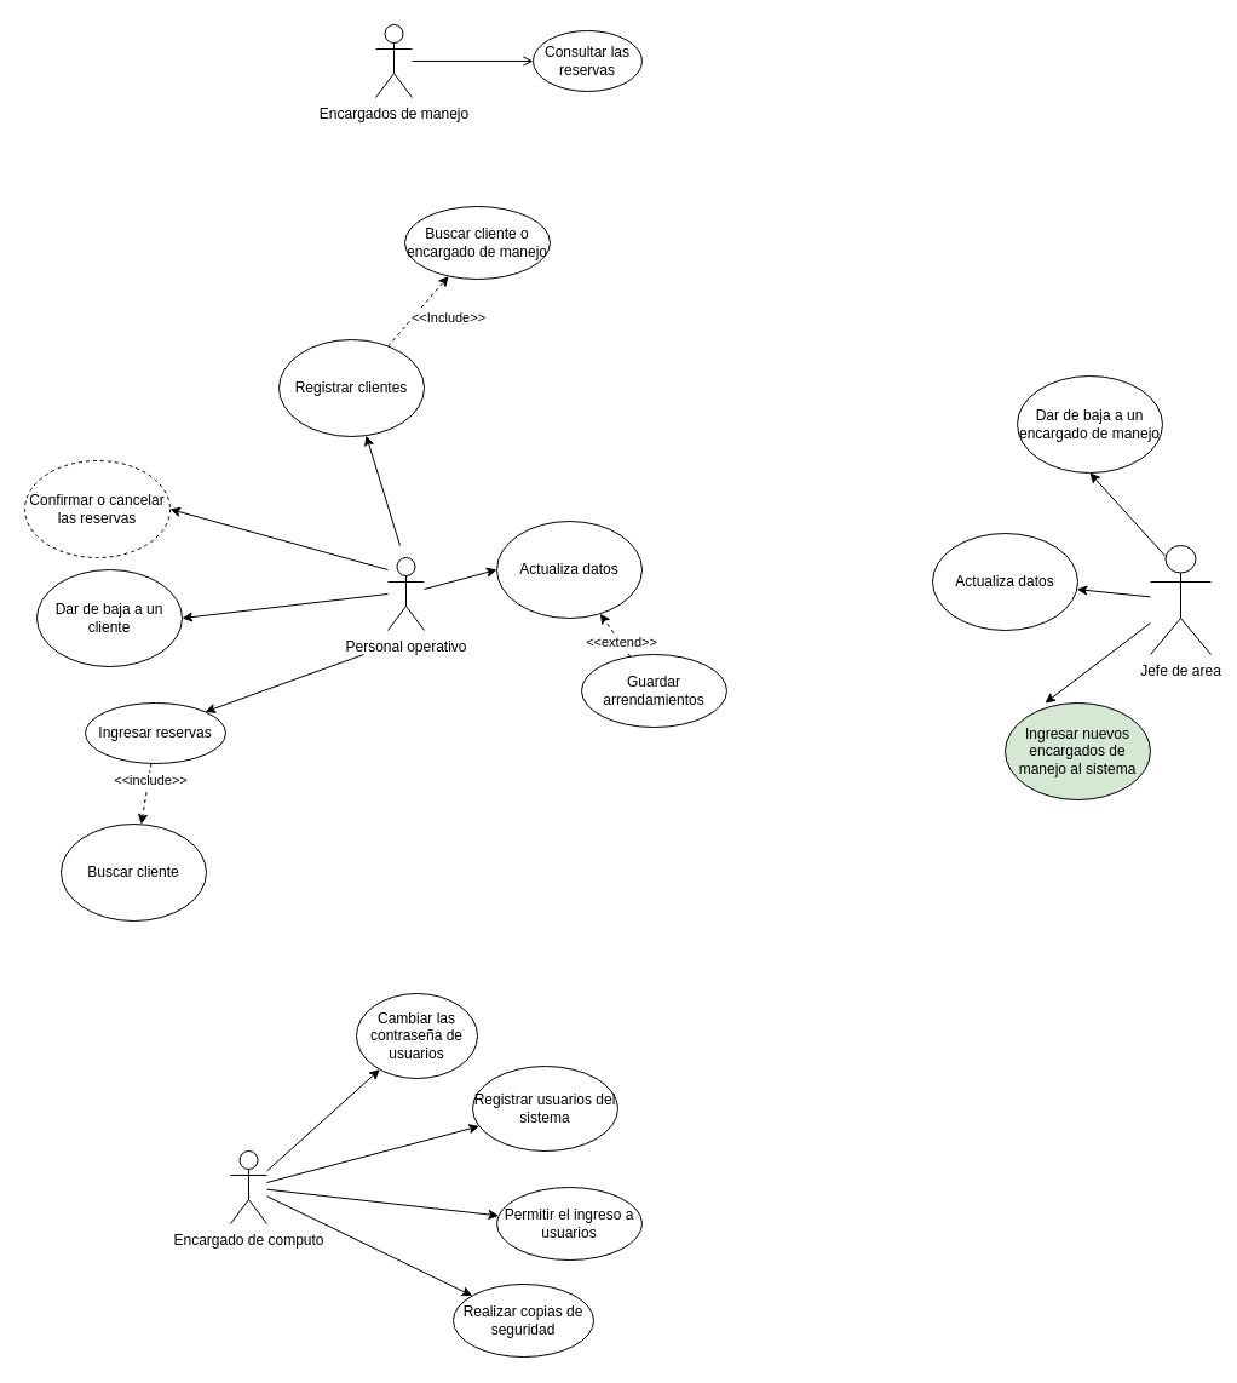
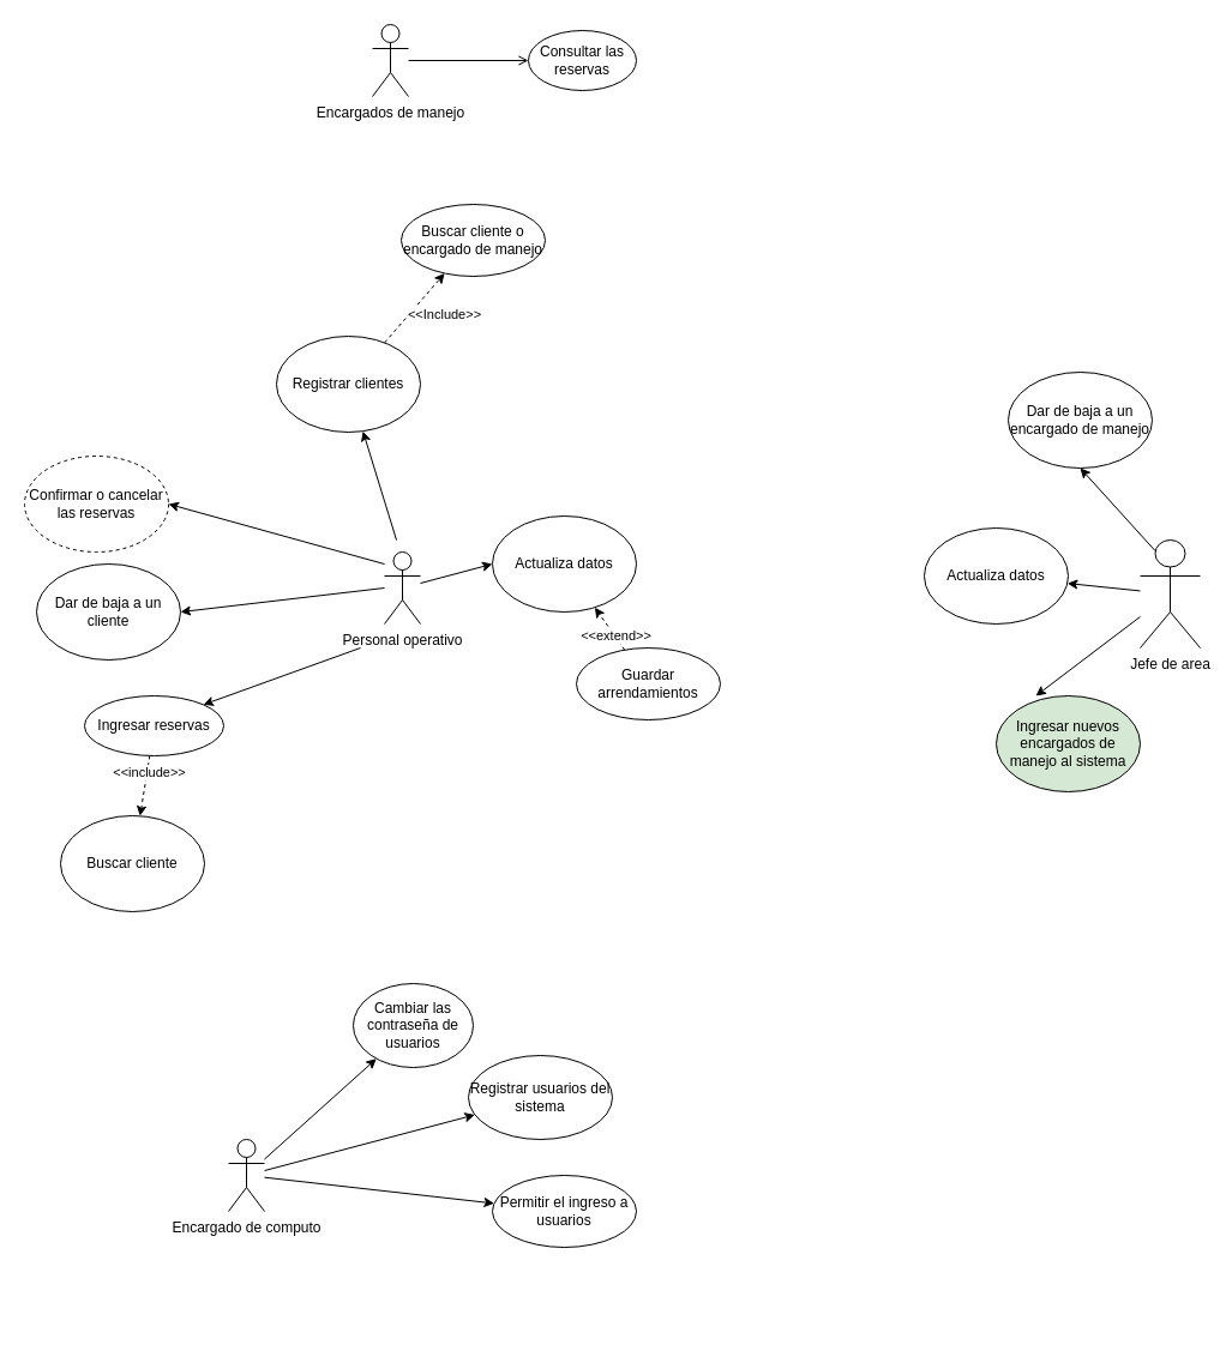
  <mxCell id="0" />
  <mxCell id="1" parent="0" />
  <mxCell id="2" value="Jefe de area" style="shape=umlActor;verticalLabelPosition=bottom;verticalAlign=top;html=1;outlineConnect=0;" vertex="1" parent="1"><mxGeometry x="950" y="450" width="50" height="90" as="geometry" /></mxCell>
  <mxCell id="3" style="edgeStyle=none;rounded=0;orthogonalLoop=1;jettySize=auto;html=1;exitX=0.25;exitY=0.1;exitDx=0;exitDy=0;exitPerimeter=0;entryX=0.5;entryY=1;entryDx=0;entryDy=0;" edge="1" parent="1" source="2" target="4"><mxGeometry relative="1" as="geometry" /></mxCell>
  <mxCell id="4" value="Dar de baja a un encargado de manejo" style="ellipse;whiteSpace=wrap;html=1;" vertex="1" parent="1"><mxGeometry x="840" y="310" width="120" height="80" as="geometry" /></mxCell>
  <mxCell id="5" value="Ingresar nuevos encargados de manejo al sistema" style="ellipse;whiteSpace=wrap;html=1;fillColor=#d5e8d4;" vertex="1" parent="1"><mxGeometry x="830" y="580" width="120" height="80" as="geometry" /></mxCell>
  <mxCell id="6" style="edgeStyle=none;rounded=0;orthogonalLoop=1;jettySize=auto;html=1;dashed=1;" edge="1" parent="1" source="8" target="14"><mxGeometry relative="1" as="geometry" /></mxCell>
  <mxCell id="7" value="&amp;lt;&amp;lt;Include&amp;gt;&amp;gt;" style="edgeLabel;html=1;align=center;verticalAlign=middle;resizable=0;points=[];" vertex="1" connectable="0" parent="6"><mxGeometry x="-0.469" y="-1" relative="1" as="geometry"><mxPoint x="36" y="-9" as="offset" /></mxGeometry></mxCell>
  <mxCell id="8" value="Registrar clientes" style="ellipse;whiteSpace=wrap;html=1;" vertex="1" parent="1"><mxGeometry x="230" y="280" width="120" height="80" as="geometry" /></mxCell>
  <mxCell id="9" value="Dar de baja a un cliente" style="ellipse;whiteSpace=wrap;html=1;" vertex="1" parent="1"><mxGeometry x="30" y="470" width="120" height="80" as="geometry" /></mxCell>
  <mxCell id="10" value="Confirmar o cancelar las reservas" style="ellipse;whiteSpace=wrap;html=1;dashed=1;" vertex="1" parent="1"><mxGeometry x="20" y="380" width="120" height="80" as="geometry" /></mxCell>
  <mxCell id="11" style="edgeStyle=none;rounded=0;orthogonalLoop=1;jettySize=auto;html=1;dashed=1;" edge="1" parent="1" source="13" target="41"><mxGeometry relative="1" as="geometry"><mxPoint x="120" y="670" as="targetPoint" /></mxGeometry></mxCell>
  <mxCell id="12" value="&amp;lt;&amp;lt;include&amp;gt;&amp;gt;" style="edgeLabel;html=1;align=center;verticalAlign=middle;resizable=0;points=[];" vertex="1" connectable="0" parent="11"><mxGeometry x="-0.462" y="1" relative="1" as="geometry"><mxPoint as="offset" /></mxGeometry></mxCell>
  <mxCell id="13" value="Ingresar reservas" style="ellipse;whiteSpace=wrap;html=1;" vertex="1" parent="1"><mxGeometry x="70" y="580" width="116" height="50" as="geometry" /></mxCell>
  <mxCell id="14" value="Buscar cliente o encargado de manejo" style="ellipse;whiteSpace=wrap;html=1;" vertex="1" parent="1"><mxGeometry x="334" y="170" width="120" height="60" as="geometry" /></mxCell>
  <mxCell id="15" style="edgeStyle=none;rounded=0;orthogonalLoop=1;jettySize=auto;html=1;dashed=1;" edge="1" parent="1" source="17" target="20"><mxGeometry relative="1" as="geometry" /></mxCell>
  <mxCell id="16" value="&amp;lt;&amp;lt;extend&amp;gt;&amp;gt;" style="edgeLabel;html=1;align=center;verticalAlign=middle;resizable=0;points=[];" vertex="1" connectable="0" parent="15"><mxGeometry x="-0.364" y="-1" relative="1" as="geometry"><mxPoint as="offset" /></mxGeometry></mxCell>
  <mxCell id="17" value="Guardar arrendamientos" style="ellipse;whiteSpace=wrap;html=1;" vertex="1" parent="1"><mxGeometry x="480" y="540" width="120" height="60" as="geometry" /></mxCell>
  <mxCell id="18" value="Personal operativo" style="shape=umlActor;verticalLabelPosition=bottom;verticalAlign=top;html=1;outlineConnect=0;" vertex="1" parent="1"><mxGeometry x="320" y="460" width="30" height="60" as="geometry" /></mxCell>
  <mxCell id="19" style="edgeStyle=none;rounded=0;orthogonalLoop=1;jettySize=auto;html=1;dashed=1;entryX=1;entryY=1;entryDx=0;entryDy=0;" edge="1" parent="1" source="20" target="20"><mxGeometry relative="1" as="geometry"><mxPoint x="470" y="570" as="targetPoint" /></mxGeometry></mxCell>
  <mxCell id="20" value="Actualiza datos" style="ellipse;whiteSpace=wrap;html=1;" vertex="1" parent="1"><mxGeometry x="410" y="430" width="120" height="80" as="geometry" /></mxCell>
  <mxCell id="21" value="Encargado de computo" style="shape=umlActor;verticalLabelPosition=bottom;verticalAlign=top;html=1;outlineConnect=0;" vertex="1" parent="1"><mxGeometry x="190" y="950" width="30" height="60" as="geometry" /></mxCell>
  <mxCell id="22" value="Registrar usuarios del sistema" style="ellipse;whiteSpace=wrap;html=1;" vertex="1" parent="1"><mxGeometry x="390" y="880" width="120" height="70" as="geometry" /></mxCell>
  <mxCell id="23" value="Permitir el ingreso a usuarios" style="ellipse;whiteSpace=wrap;html=1;" vertex="1" parent="1"><mxGeometry x="410" y="980" width="120" height="60" as="geometry" /></mxCell>
  <mxCell id="24" value="Cambiar las contraseña de usuarios" style="ellipse;whiteSpace=wrap;html=1;" vertex="1" parent="1"><mxGeometry x="294" y="820" width="100" height="70" as="geometry" /></mxCell>
- <mxCell id="25" value="Realizar copias de seguridad" style="ellipse;whiteSpace=wrap;html=1;" vertex="1" parent="1"><mxGeometry x="374" y="1060" width="116" height="60" as="geometry" /></mxCell>
  <mxCell id="26" style="edgeStyle=none;rounded=0;orthogonalLoop=1;jettySize=auto;html=1;endArrow=open;" edge="1" parent="1" source="27" target="28"><mxGeometry relative="1" as="geometry"><mxPoint x="420" y="200" as="sourcePoint" /></mxGeometry></mxCell>
  <mxCell id="27" value="Encargados de manejo" style="shape=umlActor;verticalLabelPosition=bottom;verticalAlign=top;html=1;outlineConnect=0;" vertex="1" parent="1"><mxGeometry x="310" y="20" width="30" height="60" as="geometry" /></mxCell>
  <mxCell id="28" value="Consultar las reservas" style="ellipse;whiteSpace=wrap;html=1;" vertex="1" parent="1"><mxGeometry x="440" y="25" width="90" height="50" as="geometry" /></mxCell>
  <mxCell id="29" value="" style="endArrow=classic;html=1;rounded=0;" edge="1" parent="1" source="21" target="24"><mxGeometry width="50" height="50" relative="1" as="geometry"><mxPoint x="450" y="980" as="sourcePoint" /><mxPoint x="500" y="930" as="targetPoint" /></mxGeometry></mxCell>
  <mxCell id="30" value="" style="endArrow=classic;html=1;rounded=0;" edge="1" parent="1" source="21" target="22"><mxGeometry width="50" height="50" relative="1" as="geometry"><mxPoint x="450" y="980" as="sourcePoint" /><mxPoint x="500" y="930" as="targetPoint" /></mxGeometry></mxCell>
  <mxCell id="31" value="" style="endArrow=classic;html=1;rounded=0;" edge="1" parent="1" source="21" target="23"><mxGeometry width="50" height="50" relative="1" as="geometry"><mxPoint x="450" y="980" as="sourcePoint" /><mxPoint x="500" y="930" as="targetPoint" /></mxGeometry></mxCell>
- <mxCell id="32" value="" style="endArrow=classic;html=1;rounded=0;" edge="1" parent="1" source="21" target="25"><mxGeometry width="50" height="50" relative="1" as="geometry"><mxPoint x="450" y="980" as="sourcePoint" /><mxPoint x="500" y="930" as="targetPoint" /></mxGeometry></mxCell>
  <mxCell id="33" value="" style="endArrow=classic;html=1;rounded=0;entryX=1;entryY=0;entryDx=0;entryDy=0;" edge="1" parent="1" target="13"><mxGeometry width="50" height="50" relative="1" as="geometry"><mxPoint x="300" y="540" as="sourcePoint" /><mxPoint x="350" y="530" as="targetPoint" /></mxGeometry></mxCell>
  <mxCell id="34" value="" style="endArrow=classic;html=1;rounded=0;" edge="1" parent="1"><mxGeometry width="50" height="50" relative="1" as="geometry"><mxPoint x="320" y="490" as="sourcePoint" /><mxPoint x="150" y="510" as="targetPoint" /></mxGeometry></mxCell>
  <mxCell id="35" value="" style="endArrow=classic;html=1;rounded=0;entryX=1;entryY=0.5;entryDx=0;entryDy=0;" edge="1" parent="1" target="10"><mxGeometry width="50" height="50" relative="1" as="geometry"><mxPoint x="320" y="470" as="sourcePoint" /><mxPoint x="350" y="530" as="targetPoint" /></mxGeometry></mxCell>
  <mxCell id="36" value="" style="endArrow=classic;html=1;rounded=0;" edge="1" parent="1" target="8"><mxGeometry width="50" height="50" relative="1" as="geometry"><mxPoint x="330" y="450" as="sourcePoint" /><mxPoint x="350" y="530" as="targetPoint" /></mxGeometry></mxCell>
  <mxCell id="37" value="" style="endArrow=classic;html=1;rounded=0;entryX=0;entryY=0.5;entryDx=0;entryDy=0;" edge="1" parent="1" source="18" target="20"><mxGeometry width="50" height="50" relative="1" as="geometry"><mxPoint x="300" y="580" as="sourcePoint" /><mxPoint x="350" y="530" as="targetPoint" /></mxGeometry></mxCell>
  <mxCell id="38" value="" style="endArrow=classic;html=1;rounded=0;" edge="1" parent="1" source="2" target="40"><mxGeometry width="50" height="50" relative="1" as="geometry"><mxPoint x="590" y="550" as="sourcePoint" /><mxPoint x="640" y="500" as="targetPoint" /></mxGeometry></mxCell>
  <mxCell id="39" value="" style="endArrow=classic;html=1;rounded=0;entryX=0.275;entryY=0;entryDx=0;entryDy=0;entryPerimeter=0;" edge="1" parent="1" source="2" target="5"><mxGeometry width="50" height="50" relative="1" as="geometry"><mxPoint x="590" y="550" as="sourcePoint" /><mxPoint x="640" y="500" as="targetPoint" /></mxGeometry></mxCell>
  <mxCell id="40" value="Actualiza datos" style="ellipse;whiteSpace=wrap;html=1;" vertex="1" parent="1"><mxGeometry x="770" y="440" width="120" height="80" as="geometry" /></mxCell>
  <mxCell id="41" value="Buscar cliente" style="ellipse;whiteSpace=wrap;html=1;" vertex="1" parent="1"><mxGeometry x="50" y="680" width="120" height="80" as="geometry" /></mxCell>
